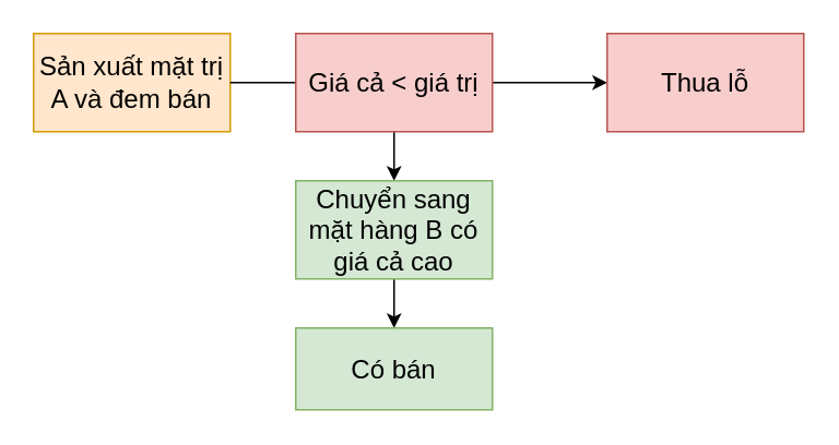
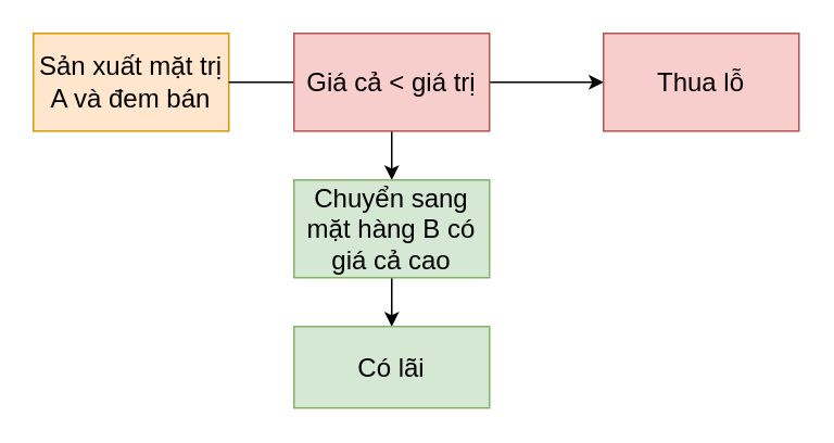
  <mxCell id="0" />
  <mxCell id="1" parent="0" />
  <mxCell id="2" value="Sản xuất mặt trị A và đem bán" style="rounded=0;whiteSpace=wrap;html=1;fontSize=16;fillColor=#ffe6cc;strokeColor=#d79b00;" vertex="1" parent="1"><mxGeometry x="20" y="20" width="120" height="60" as="geometry" /></mxCell>
  <mxCell id="3" value="" style="endArrow=none;html=1;fontSize=16;exitX=1;exitY=0.5;exitDx=0;exitDy=0;" edge="1" parent="1" source="2"><mxGeometry width="50" height="50" relative="1" as="geometry"><mxPoint x="140" y="75" as="sourcePoint" /><mxPoint x="180" y="50" as="targetPoint" /></mxGeometry></mxCell>
  <mxCell id="4" value="" style="edgeStyle=orthogonalEdgeStyle;rounded=0;orthogonalLoop=1;jettySize=auto;html=1;fontSize=16;entryX=0;entryY=0.5;entryDx=0;entryDy=0;" edge="1" parent="1" source="6" target="10"><mxGeometry relative="1" as="geometry"><mxPoint x="350" y="50" as="targetPoint" /></mxGeometry></mxCell>
  <mxCell id="5" value="" style="edgeStyle=orthogonalEdgeStyle;rounded=0;orthogonalLoop=1;jettySize=auto;html=1;fontSize=16;" edge="1" parent="1" source="6" target="8"><mxGeometry relative="1" as="geometry" /></mxCell>
  <mxCell id="6" value="Giá cả &amp;lt; giá trị" style="rounded=0;whiteSpace=wrap;html=1;fontSize=16;fillColor=#f8cecc;strokeColor=#b85450;" vertex="1" parent="1"><mxGeometry x="180" y="20" width="120" height="60" as="geometry" /></mxCell>
  <mxCell id="7" value="" style="edgeStyle=orthogonalEdgeStyle;rounded=0;orthogonalLoop=1;jettySize=auto;html=1;fontSize=16;" edge="1" parent="1" source="8" target="9"><mxGeometry relative="1" as="geometry" /></mxCell>
  <mxCell id="8" value="Chuyển sang mặt hàng B có giá cả cao" style="rounded=0;whiteSpace=wrap;html=1;fontSize=16;fillColor=#d5e8d4;strokeColor=#82b366;" vertex="1" parent="1"><mxGeometry x="180" y="110" width="120" height="60" as="geometry" /></mxCell>
- <mxCell id="9" value="Có bán" style="rounded=0;whiteSpace=wrap;html=1;fontSize=16;fillColor=#d5e8d4;strokeColor=#82b366;" vertex="1" parent="1"><mxGeometry x="180" y="200" width="120" height="50" as="geometry" /></mxCell>
+ <mxCell id="9" value="Có lãi" style="rounded=0;whiteSpace=wrap;html=1;fontSize=16;fillColor=#d5e8d4;strokeColor=#82b366;" vertex="1" parent="1"><mxGeometry x="180" y="200" width="120" height="50" as="geometry" /></mxCell>
  <mxCell id="10" value="Thua lỗ" style="rounded=0;whiteSpace=wrap;html=1;fontSize=16;fillColor=#f8cecc;strokeColor=#b85450;" vertex="1" parent="1"><mxGeometry x="370" y="20" width="120" height="60" as="geometry" /></mxCell>
